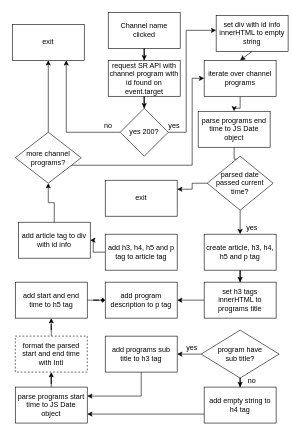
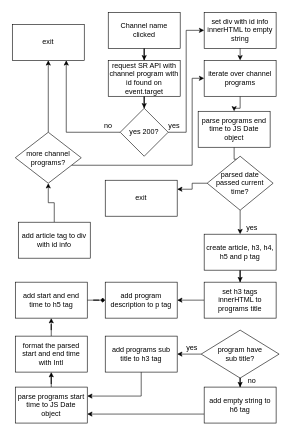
  <mxCell id="0" />
  <mxCell id="1" parent="0" />
  <mxCell id="2" value="" style="edgeStyle=orthogonalEdgeStyle;rounded=0;orthogonalLoop=1;jettySize=auto;html=1;" parent="1" source="3" target="5" edge="1"><mxGeometry relative="1" as="geometry" /></mxCell>
  <mxCell id="3" value="Channel name clicked" style="rounded=0;whiteSpace=wrap;html=1;" parent="1" vertex="1"><mxGeometry x="180" y="20" width="120" height="60" as="geometry" /></mxCell>
  <mxCell id="4" value="" style="edgeStyle=orthogonalEdgeStyle;rounded=0;orthogonalLoop=1;jettySize=auto;html=1;" parent="1" source="5" target="8" edge="1"><mxGeometry relative="1" as="geometry" /></mxCell>
  <mxCell id="5" value="request SR API with channel program with id found on event.target" style="whiteSpace=wrap;html=1;rounded=0;" parent="1" vertex="1"><mxGeometry x="180" y="100" width="120" height="60" as="geometry" /></mxCell>
  <mxCell id="6" value="" style="edgeStyle=orthogonalEdgeStyle;rounded=0;orthogonalLoop=1;jettySize=auto;html=1;entryX=0.75;entryY=1;entryDx=0;entryDy=0;" parent="1" source="8" target="9" edge="1"><mxGeometry relative="1" as="geometry" /></mxCell>
  <mxCell id="7" value="" style="edgeStyle=orthogonalEdgeStyle;rounded=0;orthogonalLoop=1;jettySize=auto;html=1;" parent="1" source="8" target="44" edge="1"><mxGeometry relative="1" as="geometry"><Array as="points"><mxPoint x="310" y="220" /><mxPoint x="310" y="50" /></Array></mxGeometry></mxCell>
  <mxCell id="8" value="yes 200?" style="rhombus;whiteSpace=wrap;html=1;rounded=0;" parent="1" vertex="1"><mxGeometry x="200" y="180" width="80" height="80" as="geometry" /></mxCell>
  <mxCell id="9" value="exit" style="whiteSpace=wrap;html=1;rounded=0;" parent="1" vertex="1"><mxGeometry x="20" y="40" width="120" height="60" as="geometry" /></mxCell>
  <mxCell id="10" value="no" style="text;html=1;strokeColor=none;fillColor=none;align=center;verticalAlign=middle;whiteSpace=wrap;rounded=0;" parent="1" vertex="1"><mxGeometry x="160" y="200" width="40" height="20" as="geometry" /></mxCell>
  <mxCell id="11" value="" style="edgeStyle=orthogonalEdgeStyle;rounded=0;orthogonalLoop=1;jettySize=auto;html=1;" parent="1" source="12" target="15" edge="1"><mxGeometry relative="1" as="geometry" /></mxCell>
  <mxCell id="12" value="iterate over channel programs" style="whiteSpace=wrap;html=1;rounded=0;" parent="1" vertex="1"><mxGeometry x="340" y="100" width="120" height="60" as="geometry" /></mxCell>
  <mxCell id="13" value="yes" style="text;html=1;strokeColor=none;fillColor=none;align=center;verticalAlign=middle;whiteSpace=wrap;rounded=0;" parent="1" vertex="1"><mxGeometry x="270" y="200" width="40" height="20" as="geometry" /></mxCell>
  <mxCell id="14" value="" style="edgeStyle=orthogonalEdgeStyle;rounded=0;orthogonalLoop=1;jettySize=auto;html=1;" parent="1" source="15" target="18" edge="1"><mxGeometry relative="1" as="geometry" /></mxCell>
  <mxCell id="15" value="parse programs end time to JS Date &lt;br&gt;object" style="whiteSpace=wrap;html=1;rounded=0;" parent="1" vertex="1"><mxGeometry x="330" y="185" width="120" height="60" as="geometry" /></mxCell>
  <mxCell id="16" value="" style="edgeStyle=orthogonalEdgeStyle;rounded=0;orthogonalLoop=1;jettySize=auto;html=1;" parent="1" source="18" target="20" edge="1"><mxGeometry relative="1" as="geometry" /></mxCell>
  <mxCell id="17" value="" style="edgeStyle=orthogonalEdgeStyle;rounded=0;orthogonalLoop=1;jettySize=auto;html=1;entryX=1;entryY=0.25;entryDx=0;entryDy=0;" edge="1" parent="1" source="18" target="49"><mxGeometry relative="1" as="geometry" /></mxCell>
  <mxCell id="18" value="parsed date &lt;br&gt;passed current &lt;br&gt;time?" style="rhombus;whiteSpace=wrap;html=1;rounded=0;" parent="1" vertex="1"><mxGeometry x="345" y="260" width="110" height="90" as="geometry" /></mxCell>
  <mxCell id="19" value="" style="edgeStyle=orthogonalEdgeStyle;rounded=0;orthogonalLoop=1;jettySize=auto;html=1;" parent="1" source="20" target="23" edge="1"><mxGeometry relative="1" as="geometry" /></mxCell>
  <mxCell id="20" value="create article, h3, h4, h5 and p tag" style="whiteSpace=wrap;html=1;rounded=0;" parent="1" vertex="1"><mxGeometry x="340" y="390" width="120" height="60" as="geometry" /></mxCell>
  <mxCell id="21" value="yes" style="text;html=1;strokeColor=none;fillColor=none;align=center;verticalAlign=middle;whiteSpace=wrap;rounded=0;" parent="1" vertex="1"><mxGeometry x="400" y="370" width="40" height="20" as="geometry" /></mxCell>
  <mxCell id="22" value="" style="edgeStyle=orthogonalEdgeStyle;rounded=0;orthogonalLoop=1;jettySize=auto;html=1;" parent="1" source="23" target="39" edge="1"><mxGeometry relative="1" as="geometry" /></mxCell>
  <mxCell id="23" value="set h3 tags innerHTML to programs title" style="whiteSpace=wrap;html=1;rounded=0;" parent="1" vertex="1"><mxGeometry x="340" y="470" width="120" height="60" as="geometry" /></mxCell>
  <mxCell id="24" value="" style="edgeStyle=orthogonalEdgeStyle;rounded=0;orthogonalLoop=1;jettySize=auto;html=1;" parent="1" source="26" target="28" edge="1"><mxGeometry relative="1" as="geometry" /></mxCell>
  <mxCell id="25" style="edgeStyle=orthogonalEdgeStyle;rounded=0;orthogonalLoop=1;jettySize=auto;html=1;entryX=1;entryY=0.5;entryDx=0;entryDy=0;" edge="1" parent="1" source="26" target="31"><mxGeometry relative="1" as="geometry" /></mxCell>
  <mxCell id="26" value="program have&lt;br&gt;sub title?" style="rhombus;whiteSpace=wrap;html=1;rounded=0;" parent="1" vertex="1"><mxGeometry x="335" y="550" width="130" height="80" as="geometry" /></mxCell>
  <mxCell id="27" style="edgeStyle=orthogonalEdgeStyle;rounded=0;orthogonalLoop=1;jettySize=auto;html=1;entryX=1;entryY=0.75;entryDx=0;entryDy=0;exitX=0;exitY=0.75;exitDx=0;exitDy=0;" edge="1" parent="1" source="28" target="34"><mxGeometry relative="1" as="geometry" /></mxCell>
- <mxCell id="28" value="add empty string to h4 tag" style="whiteSpace=wrap;html=1;rounded=0;" parent="1" vertex="1"><mxGeometry x="340" y="645" width="120" height="60" as="geometry" /></mxCell>
+ <mxCell id="28" value="add empty string to h6 tag" style="whiteSpace=wrap;html=1;rounded=0;" parent="1" vertex="1"><mxGeometry x="340" y="645" width="120" height="60" as="geometry" /></mxCell>
  <mxCell id="29" value="no" style="text;html=1;strokeColor=none;fillColor=none;align=center;verticalAlign=middle;whiteSpace=wrap;rounded=0;" parent="1" vertex="1"><mxGeometry x="400" y="625" width="40" height="20" as="geometry" /></mxCell>
  <mxCell id="30" value="" style="edgeStyle=orthogonalEdgeStyle;rounded=0;orthogonalLoop=1;jettySize=auto;html=1;exitX=0.5;exitY=1;exitDx=0;exitDy=0;entryX=1;entryY=0.25;entryDx=0;entryDy=0;" parent="1" source="31" target="34" edge="1"><mxGeometry relative="1" as="geometry"><Array as="points"><mxPoint x="235" y="660" /></Array></mxGeometry></mxCell>
  <mxCell id="31" value="add programs sub title to h3 tag" style="whiteSpace=wrap;html=1;rounded=0;" parent="1" vertex="1"><mxGeometry x="175" y="560" width="120" height="60" as="geometry" /></mxCell>
  <mxCell id="32" value="yes" style="text;html=1;strokeColor=none;fillColor=none;align=center;verticalAlign=middle;whiteSpace=wrap;rounded=0;" parent="1" vertex="1"><mxGeometry x="300" y="570" width="40" height="20" as="geometry" /></mxCell>
  <mxCell id="33" style="edgeStyle=orthogonalEdgeStyle;rounded=0;orthogonalLoop=1;jettySize=auto;html=1;entryX=0.5;entryY=1;entryDx=0;entryDy=0;" edge="1" parent="1" source="34" target="36"><mxGeometry relative="1" as="geometry" /></mxCell>
  <mxCell id="34" value="parse programs start time to JS Date&lt;br&gt;object" style="whiteSpace=wrap;html=1;rounded=0;" parent="1" vertex="1"><mxGeometry x="25" y="645" width="120" height="60" as="geometry" /></mxCell>
  <mxCell id="35" value="" style="edgeStyle=orthogonalEdgeStyle;rounded=0;orthogonalLoop=1;jettySize=auto;html=1;" parent="1" source="36" target="38" edge="1"><mxGeometry relative="1" as="geometry" /></mxCell>
- <mxCell id="36" value="format the parsed start and end time with Intl" style="whiteSpace=wrap;html=1;rounded=0;dashed=1;" parent="1" vertex="1"><mxGeometry x="25" y="560" width="120" height="60" as="geometry" /></mxCell>
+ <mxCell id="36" value="format the parsed start and end time with Intl" style="whiteSpace=wrap;html=1;rounded=0;" parent="1" vertex="1"><mxGeometry x="25" y="560" width="120" height="60" as="geometry" /></mxCell>
  <mxCell id="37" value="" style="edgeStyle=orthogonalEdgeStyle;rounded=0;orthogonalLoop=1;jettySize=auto;html=1;endArrow=diamond;" parent="1" source="38" target="39" edge="1"><mxGeometry relative="1" as="geometry" /></mxCell>
  <mxCell id="38" value="add start and end time to h5 tag" style="whiteSpace=wrap;html=1;rounded=0;" parent="1" vertex="1"><mxGeometry x="25" y="470" width="120" height="60" as="geometry" /></mxCell>
  <mxCell id="39" value="add program description to p tag" style="whiteSpace=wrap;html=1;rounded=0;" parent="1" vertex="1"><mxGeometry x="175" y="470" width="120" height="60" as="geometry" /></mxCell>
- <mxCell id="40" value="" style="edgeStyle=orthogonalEdgeStyle;rounded=0;orthogonalLoop=1;jettySize=auto;html=1;" parent="1" source="41" target="43" edge="1"><mxGeometry relative="1" as="geometry" /></mxCell>
- <mxCell id="41" value="add h3, h4, h5 and p tag to article tag" style="whiteSpace=wrap;html=1;rounded=0;" parent="1" vertex="1"><mxGeometry x="175" y="390" width="120" height="60" as="geometry" /></mxCell>
  <mxCell id="42" style="edgeStyle=orthogonalEdgeStyle;rounded=0;orthogonalLoop=1;jettySize=auto;html=1;entryX=0.5;entryY=1;entryDx=0;entryDy=0;" edge="1" parent="1" source="43" target="48"><mxGeometry relative="1" as="geometry" /></mxCell>
  <mxCell id="43" value="add article tag to div with id info" style="whiteSpace=wrap;html=1;rounded=0;" parent="1" vertex="1"><mxGeometry x="30" y="370" width="120" height="60" as="geometry" /></mxCell>
- <mxCell id="44" value="set div with id info innerHTML to empty string" style="whiteSpace=wrap;html=1;rounded=0;" parent="1" vertex="1"><mxGeometry x="360" y="25" width="120" height="60" as="geometry" /></mxCell>
+ <mxCell id="44" value="set div with id info innerHTML to empty string" style="whiteSpace=wrap;html=1;rounded=0;" parent="1" vertex="1"><mxGeometry x="340" y="20" width="120" height="60" as="geometry" /></mxCell>
  <mxCell id="45" value="" style="endArrow=classic;html=1;entryX=0.5;entryY=0;entryDx=0;entryDy=0;exitX=0.5;exitY=1;exitDx=0;exitDy=0;" parent="1" source="44" target="12" edge="1"><mxGeometry width="50" height="50" relative="1" as="geometry"><mxPoint x="620" y="80" as="sourcePoint" /><mxPoint x="780" y="230" as="targetPoint" /></mxGeometry></mxCell>
  <mxCell id="46" style="edgeStyle=orthogonalEdgeStyle;rounded=0;orthogonalLoop=1;jettySize=auto;html=1;exitX=0.5;exitY=0;exitDx=0;exitDy=0;entryX=0.5;entryY=1;entryDx=0;entryDy=0;" edge="1" parent="1" source="48" target="9"><mxGeometry relative="1" as="geometry" /></mxCell>
  <mxCell id="47" style="edgeStyle=orthogonalEdgeStyle;rounded=0;orthogonalLoop=1;jettySize=auto;html=1;entryX=0;entryY=0.5;entryDx=0;entryDy=0;" edge="1" parent="1" source="48" target="12"><mxGeometry relative="1" as="geometry"><Array as="points"><mxPoint x="320" y="275" /><mxPoint x="320" y="130" /></Array></mxGeometry></mxCell>
  <mxCell id="48" value="more channel programs?" style="rhombus;whiteSpace=wrap;html=1;rounded=0;" parent="1" vertex="1"><mxGeometry x="25" y="220" width="110" height="85" as="geometry" /></mxCell>
  <mxCell id="49" value="exit" style="whiteSpace=wrap;html=1;rounded=0;" vertex="1" parent="1"><mxGeometry x="175" y="300" width="120" height="60" as="geometry" /></mxCell>
